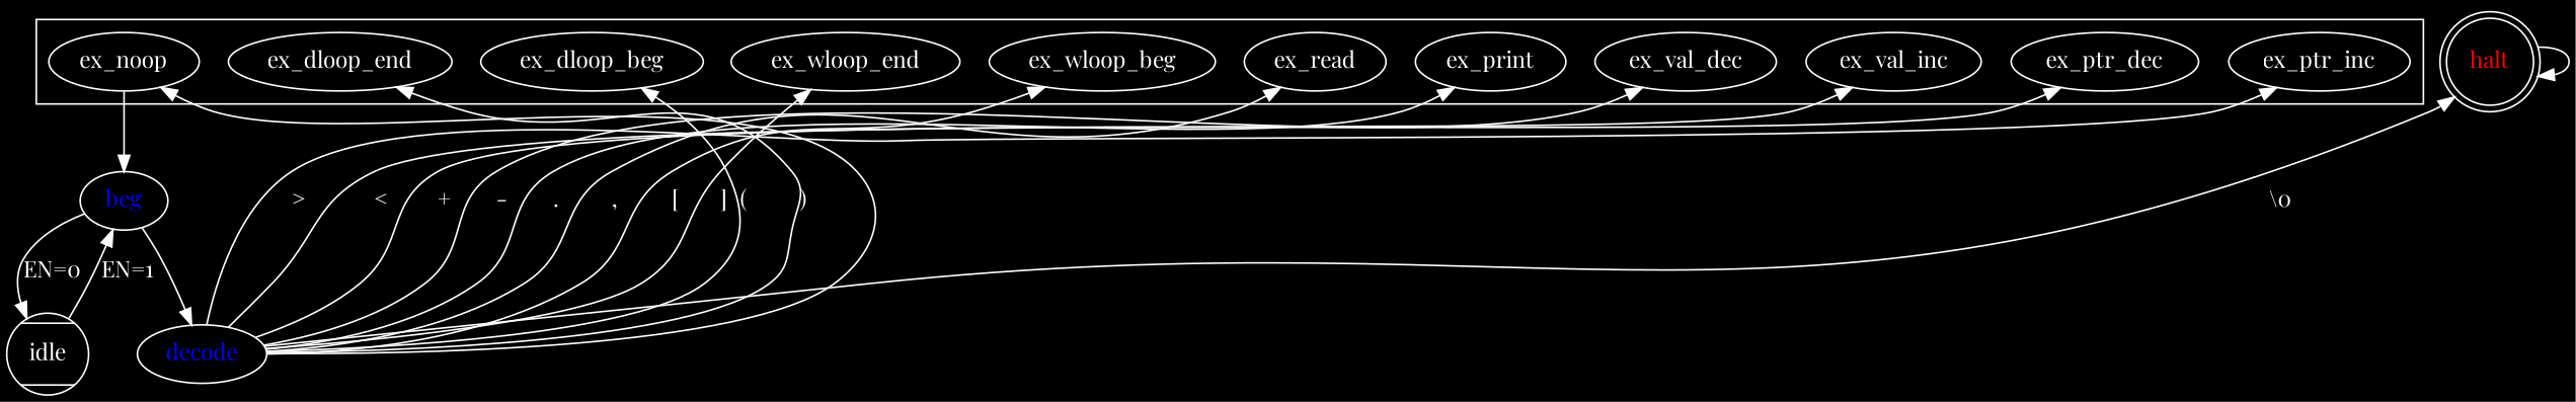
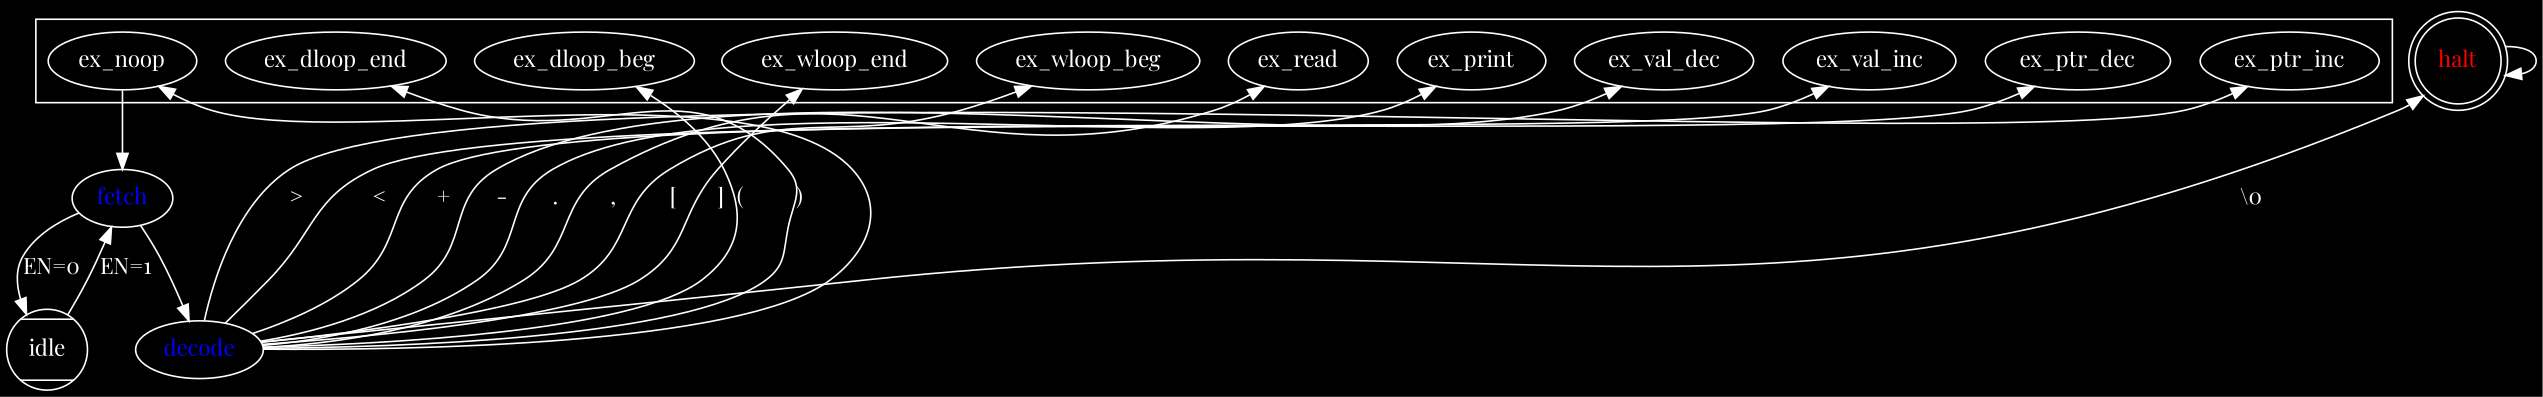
  digraph {
    bgcolor=black
    color=white
    compound=true
    fontcolor=white
    fontname="Playfair Display"
    rankdir=TB
    node [color=white fontcolor=white fontname="Playfair Display"]
    edge [color=white fontcolor=white fontname="Playfair Display" constraint=false]
    ex_ptr_inc
    ex_ptr_dec
    ex_val_inc
    ex_val_dec
    ex_print
    ex_read
    ex_wloop_beg
    ex_wloop_end
    ex_dloop_beg
    ex_dloop_end
    ex_noop
    idle [shape=Mcircle]
-   fetch [fontcolor=blue label=beg]
+   fetch [fontcolor=blue]
    decode [fontcolor=blue]
    halt [fontcolor=red shape=doublecircle]
    subgraph cluster_1 {
      ex_ptr_inc
      ex_ptr_dec
      ex_val_inc
      ex_val_dec
      ex_print
      ex_read
      ex_wloop_beg
      ex_wloop_end
      ex_dloop_beg
      ex_dloop_end
      ex_noop
    }
    ex_noop -> fetch [constraint=""]
    idle -> fetch [label="EN=1" constraint=""]
    fetch -> idle [label="EN=0" constraint=""]
    fetch -> decode [constraint=""]
    decode -> ex_ptr_inc [label=">"]
    decode -> ex_ptr_dec [label="<"]
    decode -> ex_val_inc [label="+"]
    decode -> ex_val_dec [label="-"]
    decode -> ex_print [label="."]
    decode -> ex_read [label=","]
    decode -> ex_wloop_beg [label="["]
    decode -> ex_wloop_end [label="]"]
    decode -> ex_dloop_beg [label="("]
    decode -> ex_dloop_end [label=")"]
    decode -> ex_noop
    decode -> halt [label="\\0"]
    halt -> halt [constraint=""]
  }
